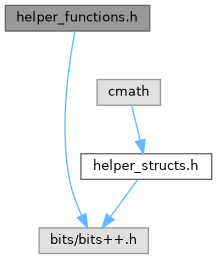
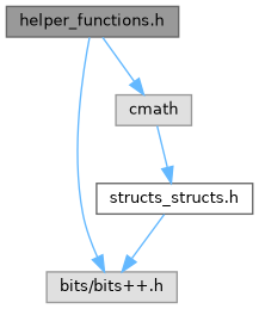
  digraph {
    node [color=grey60 fillcolor="#E0E0E0" fontname=Helvetica fontsize=10 shape=box style=filled]
    edge [color=steelblue1 fontname=Helvetica fontsize=10 labelfontname=Helvetica labelfontsize=10 style=solid]
    n1 [color=gray40 fillcolor=grey60 fontcolor=black height=0.2 label="helper_functions.h" width=0.4]
    n2 [height=0.2 label="bits/bits++.h" width=0.4]
    n3 [height=0.2 label=cmath width=0.4]
-   n4 [color=grey40 fillcolor=white height=0.2 label="helper_structs.h" width=0.4]
+   n4 [color=grey40 fillcolor=white height=0.2 label="structs_structs.h" width=0.4]
    n1 -> n2
+   n1 -> n3
    n3 -> n4
    n4 -> n2
  }
